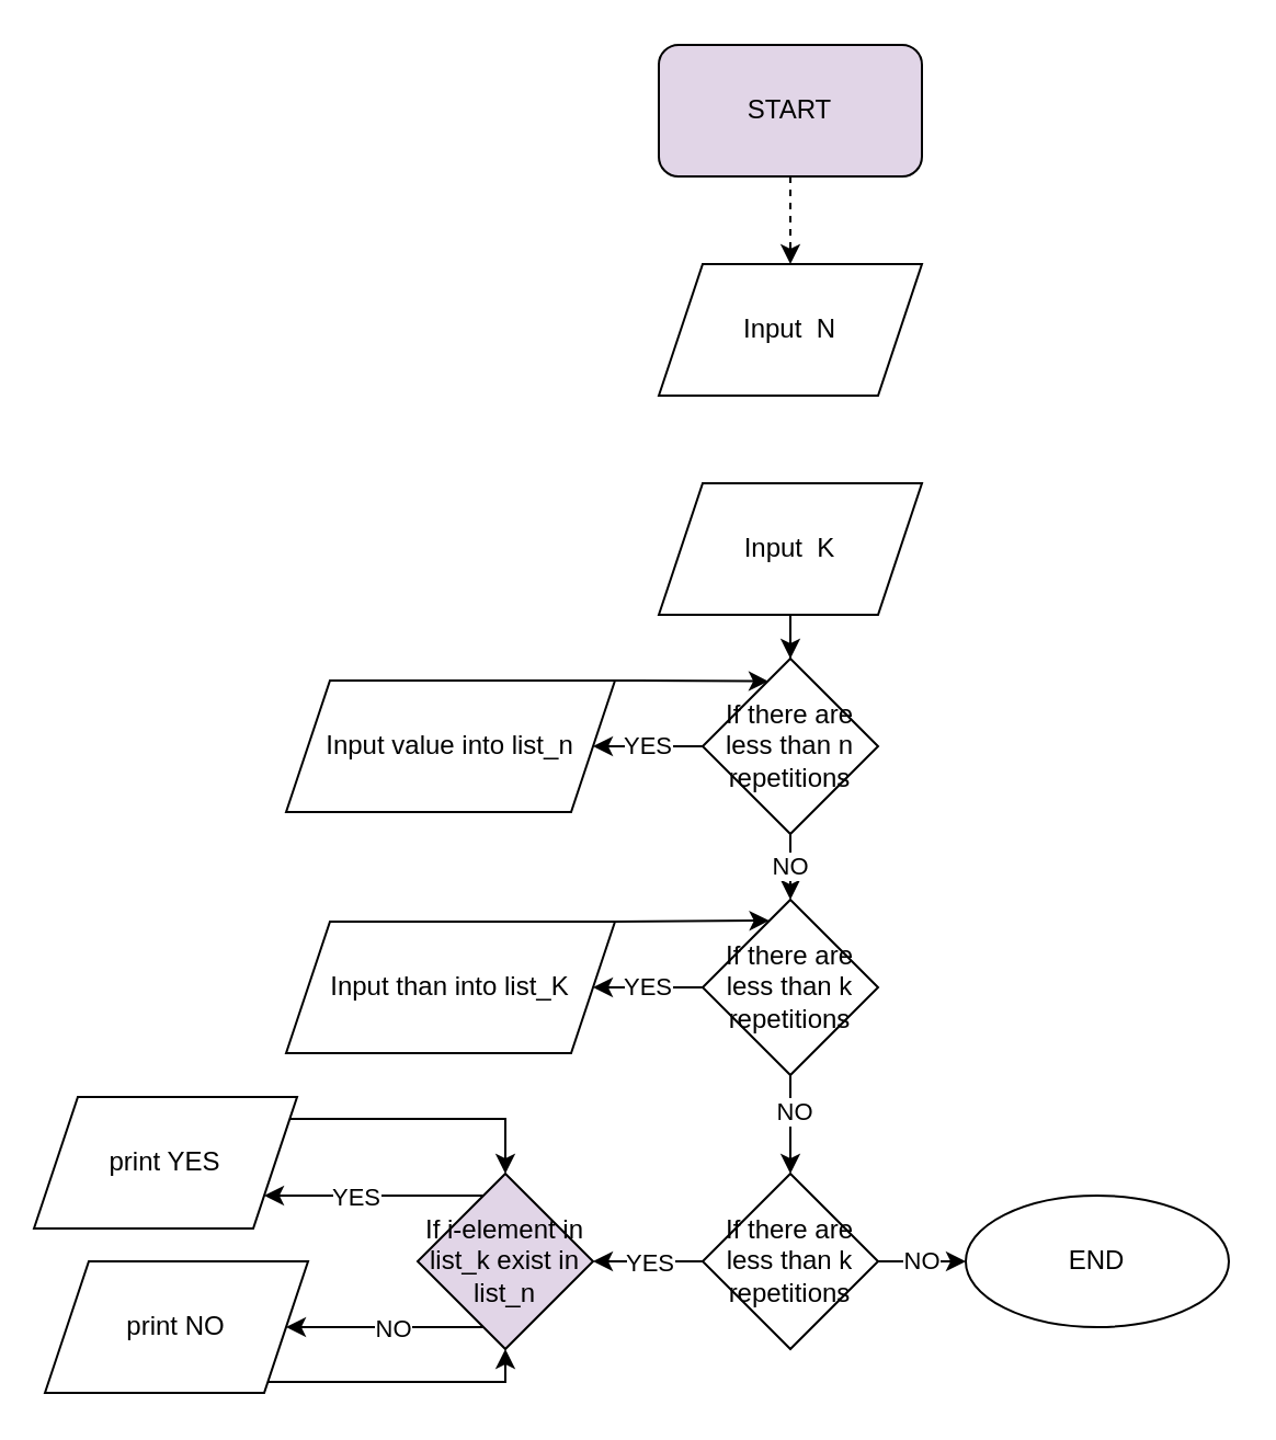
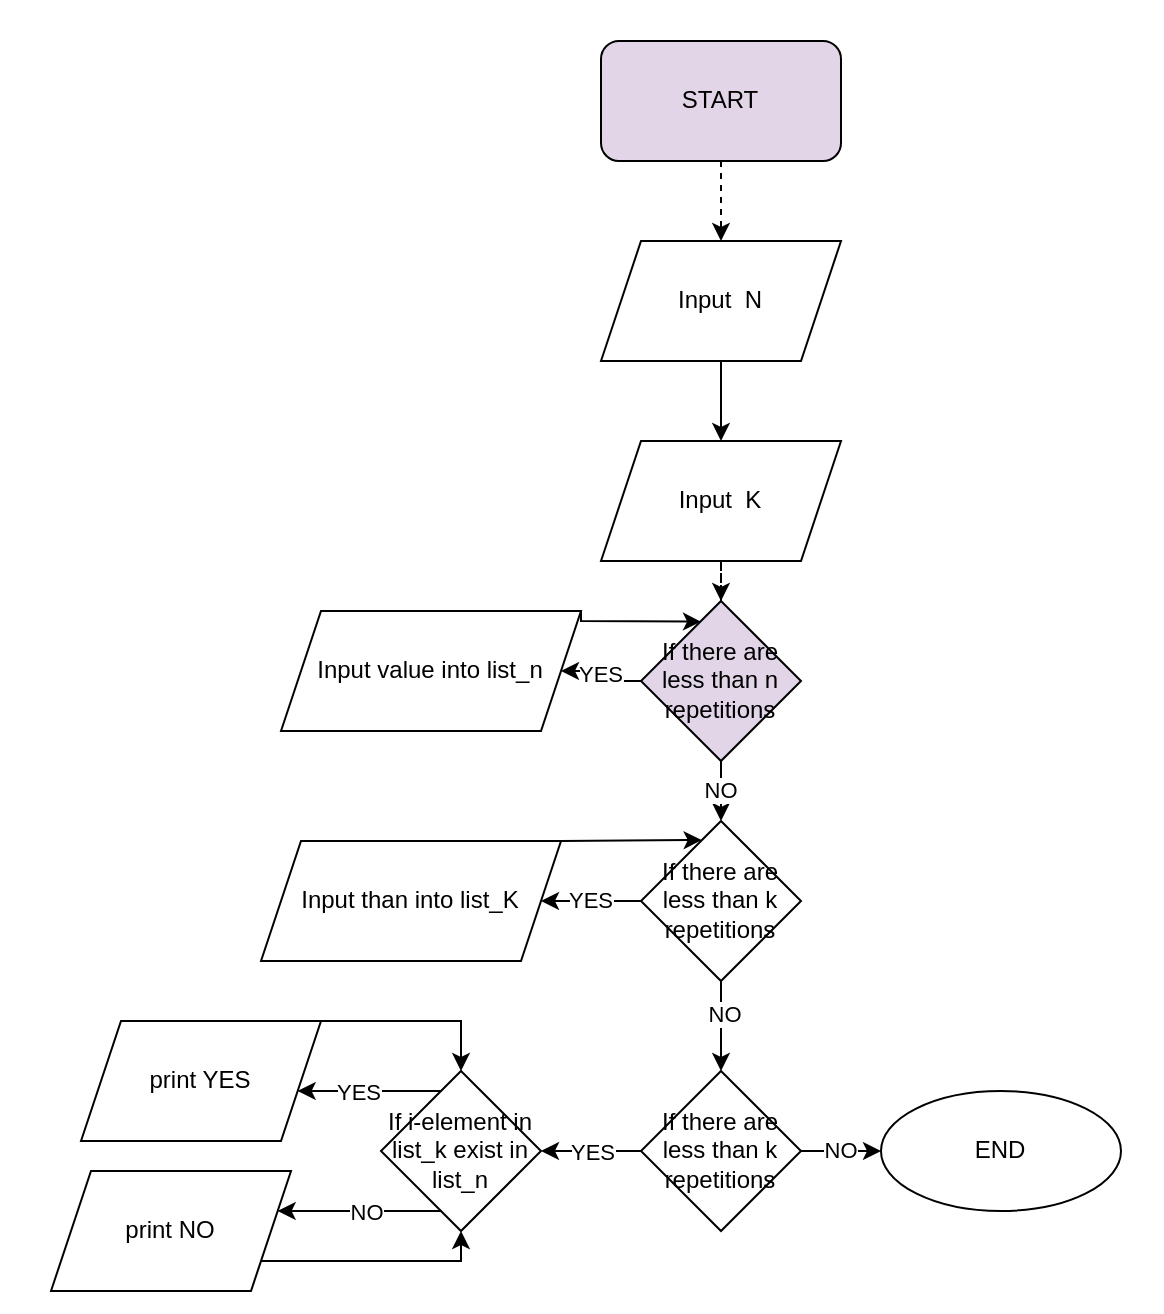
  <mxCell id="0" />
  <mxCell id="1" parent="0" />
  <mxCell id="2" style="edgeStyle=orthogonalEdgeStyle;rounded=0;orthogonalLoop=1;jettySize=auto;html=1;dashed=1;" parent="1" source="3" target="6" edge="1"><mxGeometry relative="1" as="geometry" /></mxCell>
  <mxCell id="3" value="START" style="rounded=1;whiteSpace=wrap;html=1;fillColor=#e1d5e7;" parent="1" vertex="1"><mxGeometry x="300" y="20" width="120" height="60" as="geometry" /></mxCell>
  <mxCell id="4" value="END" style="ellipse;whiteSpace=wrap;html=1;" parent="1" vertex="1"><mxGeometry x="440" y="545" width="120" height="60" as="geometry" /></mxCell>
+ <mxCell id="5" value="" style="edgeStyle=orthogonalEdgeStyle;rounded=0;orthogonalLoop=1;jettySize=auto;html=1;" parent="1" source="6" target="8" edge="1"><mxGeometry relative="1" as="geometry" /></mxCell>
  <mxCell id="6" value="Input &amp;nbsp;N" style="shape=parallelogram;perimeter=parallelogramPerimeter;whiteSpace=wrap;html=1;fixedSize=1;" parent="1" vertex="1"><mxGeometry x="300" y="120" width="120" height="60" as="geometry" /></mxCell>
- <mxCell id="7" value="" style="edgeStyle=orthogonalEdgeStyle;rounded=0;orthogonalLoop=1;jettySize=auto;html=1;" parent="1" source="8" target="11" edge="1"><mxGeometry relative="1" as="geometry" /></mxCell>
+ <mxCell id="7" value="" style="edgeStyle=orthogonalEdgeStyle;rounded=0;orthogonalLoop=1;jettySize=auto;html=1;dashed=1;" parent="1" source="8" target="11" edge="1"><mxGeometry relative="1" as="geometry" /></mxCell>
  <mxCell id="8" value="Input &amp;nbsp;K" style="shape=parallelogram;perimeter=parallelogramPerimeter;whiteSpace=wrap;html=1;fixedSize=1;" parent="1" vertex="1"><mxGeometry x="300" y="220" width="120" height="60" as="geometry" /></mxCell>
  <mxCell id="9" value="YES" style="edgeStyle=orthogonalEdgeStyle;rounded=0;orthogonalLoop=1;jettySize=auto;html=1;" parent="1" source="11" target="13" edge="1"><mxGeometry relative="1" as="geometry"><mxPoint x="260" y="340" as="targetPoint" /></mxGeometry></mxCell>
  <mxCell id="10" value="NO" style="edgeStyle=orthogonalEdgeStyle;rounded=0;orthogonalLoop=1;jettySize=auto;html=1;" parent="1" source="11" target="17" edge="1"><mxGeometry relative="1" as="geometry" /></mxCell>
- <mxCell id="11" value="If there are less than n repetitions" style="rhombus;whiteSpace=wrap;html=1;" parent="1" vertex="1"><mxGeometry x="320" y="300" width="80" height="80" as="geometry" /></mxCell>
+ <mxCell id="11" value="If there are less than n repetitions" style="rhombus;whiteSpace=wrap;html=1;fillColor=#e1d5e7;" parent="1" vertex="1"><mxGeometry x="320" y="300" width="80" height="80" as="geometry" /></mxCell>
  <mxCell id="12" style="edgeStyle=orthogonalEdgeStyle;rounded=0;orthogonalLoop=1;jettySize=auto;html=1;exitX=1;exitY=0;exitDx=0;exitDy=0;entryX=0.375;entryY=0.129;entryDx=0;entryDy=0;entryPerimeter=0;" edge="1" parent="1" source="13" target="11"><mxGeometry relative="1" as="geometry"><Array as="points"><mxPoint x="290" y="310" /><mxPoint x="290" y="310" /></Array></mxGeometry></mxCell>
- <mxCell id="13" value="Input value into list_n" style="shape=parallelogram;perimeter=parallelogramPerimeter;whiteSpace=wrap;html=1;fixedSize=1;" parent="1" vertex="1"><mxGeometry x="130" y="310" width="150" height="60" as="geometry" /></mxCell>
+ <mxCell id="13" value="Input value into list_n" style="shape=parallelogram;perimeter=parallelogramPerimeter;whiteSpace=wrap;html=1;fixedSize=1;" parent="1" vertex="1"><mxGeometry x="140" y="305" width="150" height="60" as="geometry" /></mxCell>
  <mxCell id="14" value="YES" style="edgeStyle=orthogonalEdgeStyle;rounded=0;orthogonalLoop=1;jettySize=auto;html=1;entryX=1;entryY=0.5;entryDx=0;entryDy=0;" parent="1" source="17" target="19" edge="1"><mxGeometry relative="1" as="geometry" /></mxCell>
  <mxCell id="15" style="edgeStyle=orthogonalEdgeStyle;rounded=0;orthogonalLoop=1;jettySize=auto;html=1;" parent="1" source="17" target="22" edge="1"><mxGeometry relative="1" as="geometry" /></mxCell>
  <mxCell id="16" value="NO" style="edgeLabel;html=1;align=center;verticalAlign=middle;resizable=0;points=[];" parent="15" vertex="1" connectable="0"><mxGeometry x="-0.308" y="1" relative="1" as="geometry"><mxPoint as="offset" /></mxGeometry></mxCell>
  <mxCell id="17" value="If there are less than k repetitions" style="rhombus;whiteSpace=wrap;html=1;" parent="1" vertex="1"><mxGeometry x="320" y="410" width="80" height="80" as="geometry" /></mxCell>
  <mxCell id="18" style="edgeStyle=orthogonalEdgeStyle;rounded=0;orthogonalLoop=1;jettySize=auto;html=1;entryX=0.379;entryY=0.119;entryDx=0;entryDy=0;entryPerimeter=0;" edge="1" parent="1" source="19" target="17"><mxGeometry relative="1" as="geometry"><Array as="points"><mxPoint x="280" y="420" /></Array></mxGeometry></mxCell>
  <mxCell id="19" value="Input than into list_K" style="shape=parallelogram;perimeter=parallelogramPerimeter;whiteSpace=wrap;html=1;fixedSize=1;" parent="1" vertex="1"><mxGeometry x="130" y="420" width="150" height="60" as="geometry" /></mxCell>
  <mxCell id="20" value="YES" style="edgeStyle=orthogonalEdgeStyle;rounded=0;orthogonalLoop=1;jettySize=auto;html=1;entryX=1;entryY=0.5;entryDx=0;entryDy=0;" parent="1" source="22" edge="1"><mxGeometry relative="1" as="geometry"><mxPoint x="270" y="575" as="targetPoint" /></mxGeometry></mxCell>
  <mxCell id="21" value="NO" style="edgeStyle=orthogonalEdgeStyle;rounded=0;orthogonalLoop=1;jettySize=auto;html=1;" parent="1" source="22" target="4" edge="1"><mxGeometry relative="1" as="geometry" /></mxCell>
  <mxCell id="22" value="If there are less than k repetitions" style="rhombus;whiteSpace=wrap;html=1;" parent="1" vertex="1"><mxGeometry x="320" y="535" width="80" height="80" as="geometry" /></mxCell>
  <mxCell id="23" value="" style="edgeStyle=orthogonalEdgeStyle;rounded=0;orthogonalLoop=1;jettySize=auto;html=1;" parent="1" source="27" target="29" edge="1"><mxGeometry relative="1" as="geometry"><Array as="points"><mxPoint x="180" y="545" /><mxPoint x="180" y="545" /></Array></mxGeometry></mxCell>
  <mxCell id="24" value="YES" style="edgeLabel;html=1;align=center;verticalAlign=middle;resizable=0;points=[];" parent="23" vertex="1" connectable="0"><mxGeometry x="0.186" relative="1" as="geometry"><mxPoint as="offset" /></mxGeometry></mxCell>
  <mxCell id="25" style="edgeStyle=orthogonalEdgeStyle;rounded=0;orthogonalLoop=1;jettySize=auto;html=1;" parent="1" source="27" target="31" edge="1"><mxGeometry relative="1" as="geometry"><Array as="points"><mxPoint x="170" y="605" /><mxPoint x="170" y="605" /></Array></mxGeometry></mxCell>
  <mxCell id="26" value="NO" style="edgeLabel;html=1;align=center;verticalAlign=middle;resizable=0;points=[];" parent="25" vertex="1" connectable="0"><mxGeometry x="-0.076" relative="1" as="geometry"><mxPoint as="offset" /></mxGeometry></mxCell>
- <mxCell id="27" value="&lt;span&gt;If i-element in list_k exist in list_n&lt;/span&gt;" style="rhombus;whiteSpace=wrap;html=1;fillColor=#e1d5e7;" parent="1" vertex="1"><mxGeometry x="190" y="535" width="80" height="80" as="geometry" /></mxCell>
+ <mxCell id="27" value="&lt;span&gt;If i-element in list_k exist in list_n&lt;/span&gt;" style="rhombus;whiteSpace=wrap;html=1;" parent="1" vertex="1"><mxGeometry x="190" y="535" width="80" height="80" as="geometry" /></mxCell>
  <mxCell id="28" style="edgeStyle=orthogonalEdgeStyle;rounded=0;orthogonalLoop=1;jettySize=auto;html=1;" edge="1" parent="1" source="29" target="27"><mxGeometry relative="1" as="geometry"><Array as="points"><mxPoint x="230" y="510" /></Array></mxGeometry></mxCell>
- <mxCell id="29" value="print YES" style="shape=parallelogram;perimeter=parallelogramPerimeter;whiteSpace=wrap;html=1;fixedSize=1;" parent="1" vertex="1"><mxGeometry x="15" y="500" width="120" height="60" as="geometry" /></mxCell>
+ <mxCell id="29" value="print YES" style="shape=parallelogram;perimeter=parallelogramPerimeter;whiteSpace=wrap;html=1;fixedSize=1;" parent="1" vertex="1"><mxGeometry x="40" y="510" width="120" height="60" as="geometry" /></mxCell>
  <mxCell id="30" style="edgeStyle=orthogonalEdgeStyle;rounded=0;orthogonalLoop=1;jettySize=auto;html=1;entryX=0.5;entryY=1;entryDx=0;entryDy=0;" edge="1" parent="1" source="31" target="27"><mxGeometry relative="1" as="geometry"><mxPoint x="230" y="650" as="targetPoint" /><Array as="points"><mxPoint x="230" y="630" /></Array></mxGeometry></mxCell>
- <mxCell id="31" value="print NO" style="shape=parallelogram;perimeter=parallelogramPerimeter;whiteSpace=wrap;html=1;fixedSize=1;" parent="1" vertex="1"><mxGeometry x="20" y="575" width="120" height="60" as="geometry" /></mxCell>
+ <mxCell id="31" value="print NO" style="shape=parallelogram;perimeter=parallelogramPerimeter;whiteSpace=wrap;html=1;fixedSize=1;" parent="1" vertex="1"><mxGeometry x="25" y="585" width="120" height="60" as="geometry" /></mxCell>
